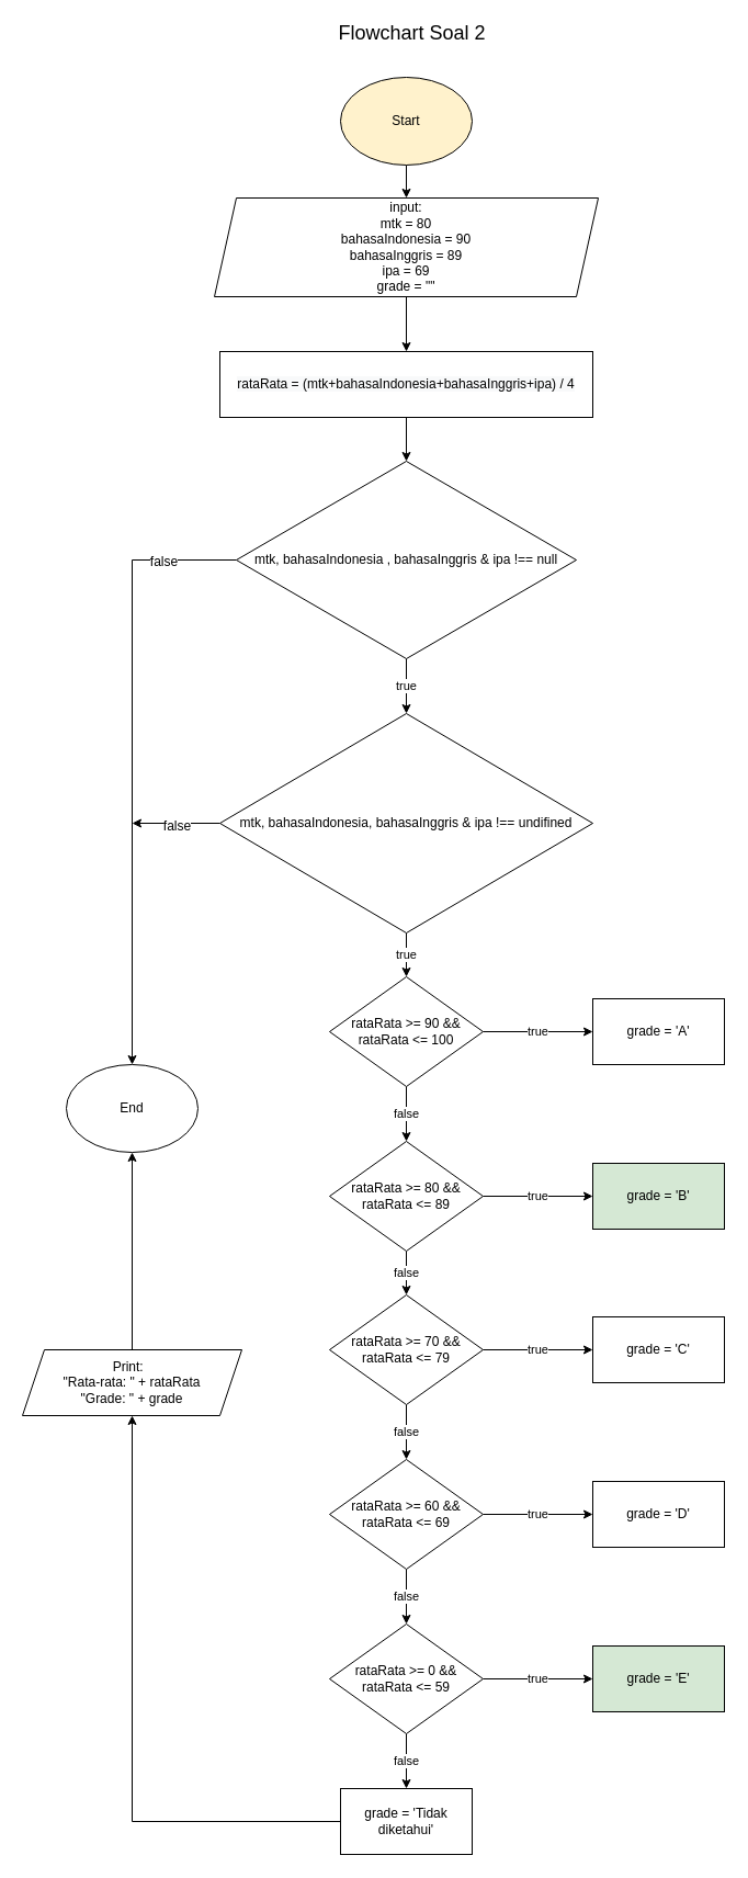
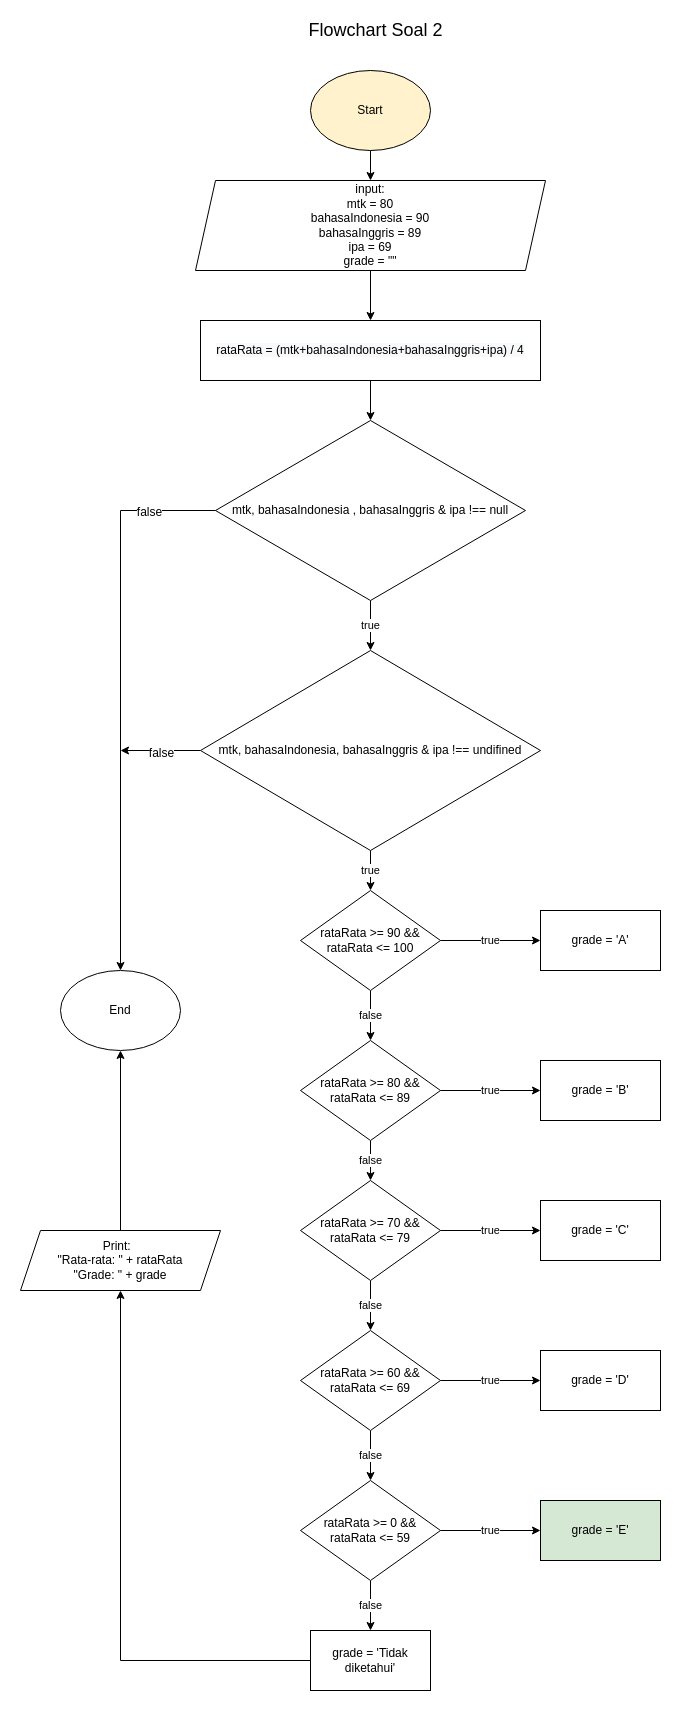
  <mxCell id="0" />
  <mxCell id="1" parent="0" />
  <mxCell id="2" value="" style="edgeStyle=orthogonalEdgeStyle;rounded=0;orthogonalLoop=1;jettySize=auto;html=1;" parent="1" source="3" target="6" edge="1"><mxGeometry relative="1" as="geometry" /></mxCell>
  <mxCell id="3" value="Start" style="ellipse;whiteSpace=wrap;html=1;fillColor=#fff2cc;" parent="1" vertex="1"><mxGeometry x="310" y="70" width="120" height="80" as="geometry" /></mxCell>
  <mxCell id="4" value="&lt;font style=&quot;font-size: 18px&quot;&gt;Flowchart Soal 2&lt;/font&gt;" style="text;html=1;align=center;verticalAlign=middle;resizable=0;points=[];autosize=1;strokeColor=none;fillColor=none;" parent="1" vertex="1"><mxGeometry x="300" y="20" width="150" height="20" as="geometry" /></mxCell>
  <mxCell id="5" value="" style="edgeStyle=orthogonalEdgeStyle;rounded=0;orthogonalLoop=1;jettySize=auto;html=1;" parent="1" source="6" target="36" edge="1"><mxGeometry relative="1" as="geometry" /></mxCell>
  <mxCell id="6" value="input:&lt;br&gt;mtk = 80&lt;br&gt;bahasaIndonesia = 90&lt;br&gt;bahasaInggris = 89&lt;br&gt;ipa = 69&lt;br&gt;grade = &quot;&quot;" style="shape=parallelogram;perimeter=parallelogramPerimeter;whiteSpace=wrap;html=1;fixedSize=1;" parent="1" vertex="1"><mxGeometry x="195" y="180" width="350" height="90" as="geometry" /></mxCell>
  <mxCell id="7" value="true" style="edgeStyle=orthogonalEdgeStyle;rounded=0;orthogonalLoop=1;jettySize=auto;html=1;" parent="1" source="9" target="12" edge="1"><mxGeometry relative="1" as="geometry" /></mxCell>
  <mxCell id="8" value="&lt;font style=&quot;font-size: 12px&quot;&gt;false&lt;/font&gt;" style="edgeStyle=orthogonalEdgeStyle;rounded=0;orthogonalLoop=1;jettySize=auto;html=1;fontSize=18;entryX=0.5;entryY=0;entryDx=0;entryDy=0;" parent="1" source="9" target="39" edge="1"><mxGeometry x="-0.763" relative="1" as="geometry"><mxPoint x="110" y="1120" as="targetPoint" /><mxPoint as="offset" /></mxGeometry></mxCell>
  <mxCell id="9" value="mtk, bahasaIndonesia , bahasaInggris &amp;amp; ipa !== null" style="rhombus;whiteSpace=wrap;html=1;" parent="1" vertex="1"><mxGeometry x="215" y="420" width="310" height="180" as="geometry" /></mxCell>
  <mxCell id="10" value="true" style="edgeStyle=orthogonalEdgeStyle;rounded=0;orthogonalLoop=1;jettySize=auto;html=1;" parent="1" source="12" target="15" edge="1"><mxGeometry relative="1" as="geometry" /></mxCell>
  <mxCell id="11" value="&lt;font style=&quot;font-size: 12px&quot;&gt;false&lt;/font&gt;" style="edgeStyle=orthogonalEdgeStyle;rounded=0;orthogonalLoop=1;jettySize=auto;html=1;fontSize=18;" parent="1" source="12" edge="1"><mxGeometry relative="1" as="geometry"><mxPoint x="120" y="750" as="targetPoint" /></mxGeometry></mxCell>
  <mxCell id="12" value="mtk, bahasaIndonesia, bahasaInggris &amp;amp; ipa !== undifined" style="rhombus;whiteSpace=wrap;html=1;" parent="1" vertex="1"><mxGeometry x="200" y="650" width="340" height="200" as="geometry" /></mxCell>
  <mxCell id="13" value="true" style="edgeStyle=orthogonalEdgeStyle;rounded=0;orthogonalLoop=1;jettySize=auto;html=1;" parent="1" source="15" target="16" edge="1"><mxGeometry relative="1" as="geometry"><mxPoint as="offset" /></mxGeometry></mxCell>
  <mxCell id="14" value="false" style="edgeStyle=orthogonalEdgeStyle;rounded=0;orthogonalLoop=1;jettySize=auto;html=1;" parent="1" source="15" target="19" edge="1"><mxGeometry relative="1" as="geometry" /></mxCell>
  <mxCell id="15" value="rataRata &amp;gt;= 90 &amp;amp;&amp;amp; rataRata &amp;lt;= 100" style="rhombus;whiteSpace=wrap;html=1;" parent="1" vertex="1"><mxGeometry x="300" y="890" width="140" height="100" as="geometry" /></mxCell>
  <mxCell id="16" value="grade = 'A'" style="rounded=0;whiteSpace=wrap;html=1;" parent="1" vertex="1"><mxGeometry x="540" y="910" width="120" height="60" as="geometry" /></mxCell>
  <mxCell id="17" value="false" style="edgeStyle=orthogonalEdgeStyle;rounded=0;orthogonalLoop=1;jettySize=auto;html=1;" parent="1" source="19" target="22" edge="1"><mxGeometry relative="1" as="geometry" /></mxCell>
  <mxCell id="18" value="true" style="edgeStyle=orthogonalEdgeStyle;rounded=0;orthogonalLoop=1;jettySize=auto;html=1;" parent="1" source="19" target="31" edge="1"><mxGeometry relative="1" as="geometry" /></mxCell>
  <mxCell id="19" value="rataRata &amp;gt;= 80 &amp;amp;&amp;amp; rataRata &amp;lt;= 89" style="rhombus;whiteSpace=wrap;html=1;" parent="1" vertex="1"><mxGeometry x="300" y="1040" width="140" height="100" as="geometry" /></mxCell>
  <mxCell id="20" value="false" style="edgeStyle=orthogonalEdgeStyle;rounded=0;orthogonalLoop=1;jettySize=auto;html=1;" parent="1" source="22" target="25" edge="1"><mxGeometry relative="1" as="geometry" /></mxCell>
  <mxCell id="21" value="true" style="edgeStyle=orthogonalEdgeStyle;rounded=0;orthogonalLoop=1;jettySize=auto;html=1;" parent="1" source="22" target="32" edge="1"><mxGeometry relative="1" as="geometry" /></mxCell>
  <mxCell id="22" value="rataRata &amp;gt;= 70 &amp;amp;&amp;amp; rataRata &amp;lt;= 79" style="rhombus;whiteSpace=wrap;html=1;" parent="1" vertex="1"><mxGeometry x="300" y="1180" width="140" height="100" as="geometry" /></mxCell>
  <mxCell id="23" value="false" style="edgeStyle=orthogonalEdgeStyle;rounded=0;orthogonalLoop=1;jettySize=auto;html=1;" parent="1" source="25" target="28" edge="1"><mxGeometry relative="1" as="geometry" /></mxCell>
  <mxCell id="24" value="true" style="edgeStyle=orthogonalEdgeStyle;rounded=0;orthogonalLoop=1;jettySize=auto;html=1;" parent="1" source="25" target="33" edge="1"><mxGeometry relative="1" as="geometry" /></mxCell>
  <mxCell id="25" value="rataRata &amp;gt;= 60 &amp;amp;&amp;amp; rataRata &amp;lt;= 69" style="rhombus;whiteSpace=wrap;html=1;" parent="1" vertex="1"><mxGeometry x="300" y="1330" width="140" height="100" as="geometry" /></mxCell>
  <mxCell id="26" value="false" style="edgeStyle=orthogonalEdgeStyle;rounded=0;orthogonalLoop=1;jettySize=auto;html=1;" parent="1" source="28" target="30" edge="1"><mxGeometry relative="1" as="geometry" /></mxCell>
  <mxCell id="27" value="true" style="edgeStyle=orthogonalEdgeStyle;rounded=0;orthogonalLoop=1;jettySize=auto;html=1;" parent="1" source="28" target="34" edge="1"><mxGeometry relative="1" as="geometry" /></mxCell>
  <mxCell id="28" value="rataRata &amp;gt;= 0 &amp;amp;&amp;amp; rataRata &amp;lt;= 59" style="rhombus;whiteSpace=wrap;html=1;" parent="1" vertex="1"><mxGeometry x="300" y="1480" width="140" height="100" as="geometry" /></mxCell>
  <mxCell id="29" value="" style="edgeStyle=orthogonalEdgeStyle;rounded=0;orthogonalLoop=1;jettySize=auto;html=1;fontSize=18;" parent="1" source="30" target="38" edge="1"><mxGeometry relative="1" as="geometry" /></mxCell>
  <mxCell id="30" value="grade = 'Tidak diketahui'" style="rounded=0;whiteSpace=wrap;html=1;" parent="1" vertex="1"><mxGeometry x="310" y="1630" width="120" height="60" as="geometry" /></mxCell>
- <mxCell id="31" value="grade = 'B'" style="rounded=0;whiteSpace=wrap;html=1;fillColor=#d5e8d4;" parent="1" vertex="1"><mxGeometry x="540" y="1060" width="120" height="60" as="geometry" /></mxCell>
+ <mxCell id="31" value="grade = 'B'" style="rounded=0;whiteSpace=wrap;html=1;" parent="1" vertex="1"><mxGeometry x="540" y="1060" width="120" height="60" as="geometry" /></mxCell>
  <mxCell id="32" value="grade = 'C'" style="rounded=0;whiteSpace=wrap;html=1;" parent="1" vertex="1"><mxGeometry x="540" y="1200" width="120" height="60" as="geometry" /></mxCell>
  <mxCell id="33" value="grade = 'D'" style="rounded=0;whiteSpace=wrap;html=1;" parent="1" vertex="1"><mxGeometry x="540" y="1350" width="120" height="60" as="geometry" /></mxCell>
  <mxCell id="34" value="grade = 'E'" style="rounded=0;whiteSpace=wrap;html=1;fillColor=#d5e8d4;" parent="1" vertex="1"><mxGeometry x="540" y="1500" width="120" height="60" as="geometry" /></mxCell>
  <mxCell id="35" value="" style="edgeStyle=orthogonalEdgeStyle;rounded=0;orthogonalLoop=1;jettySize=auto;html=1;" parent="1" source="36" target="9" edge="1"><mxGeometry relative="1" as="geometry" /></mxCell>
  <mxCell id="36" value="&#10;&#10;&lt;span style=&quot;color: rgb(0, 0, 0); font-family: helvetica; font-size: 12px; font-style: normal; font-weight: 400; letter-spacing: normal; text-align: center; text-indent: 0px; text-transform: none; word-spacing: 0px; background-color: rgb(248, 249, 250); display: inline; float: none;&quot;&gt;rataRata = (mtk+bahasaIndonesia+bahasaInggris+ipa) / 4&lt;/span&gt;&#10;&#10;" style="rounded=0;whiteSpace=wrap;html=1;" parent="1" vertex="1"><mxGeometry x="200" y="320" width="340" height="60" as="geometry" /></mxCell>
  <mxCell id="37" value="" style="edgeStyle=orthogonalEdgeStyle;rounded=0;orthogonalLoop=1;jettySize=auto;html=1;fontSize=18;" parent="1" source="38" target="39" edge="1"><mxGeometry relative="1" as="geometry" /></mxCell>
  <mxCell id="38" value="Print:&amp;nbsp;&amp;nbsp;&lt;br&gt;&quot;Rata-rata: &quot; + rataRata&lt;br&gt;&quot;Grade: &quot; + grade" style="shape=parallelogram;perimeter=parallelogramPerimeter;whiteSpace=wrap;html=1;fixedSize=1;" parent="1" vertex="1"><mxGeometry x="20" y="1230" width="200" height="60" as="geometry" /></mxCell>
  <mxCell id="39" value="End" style="ellipse;whiteSpace=wrap;html=1;" parent="1" vertex="1"><mxGeometry x="60" y="970" width="120" height="80" as="geometry" /></mxCell>
